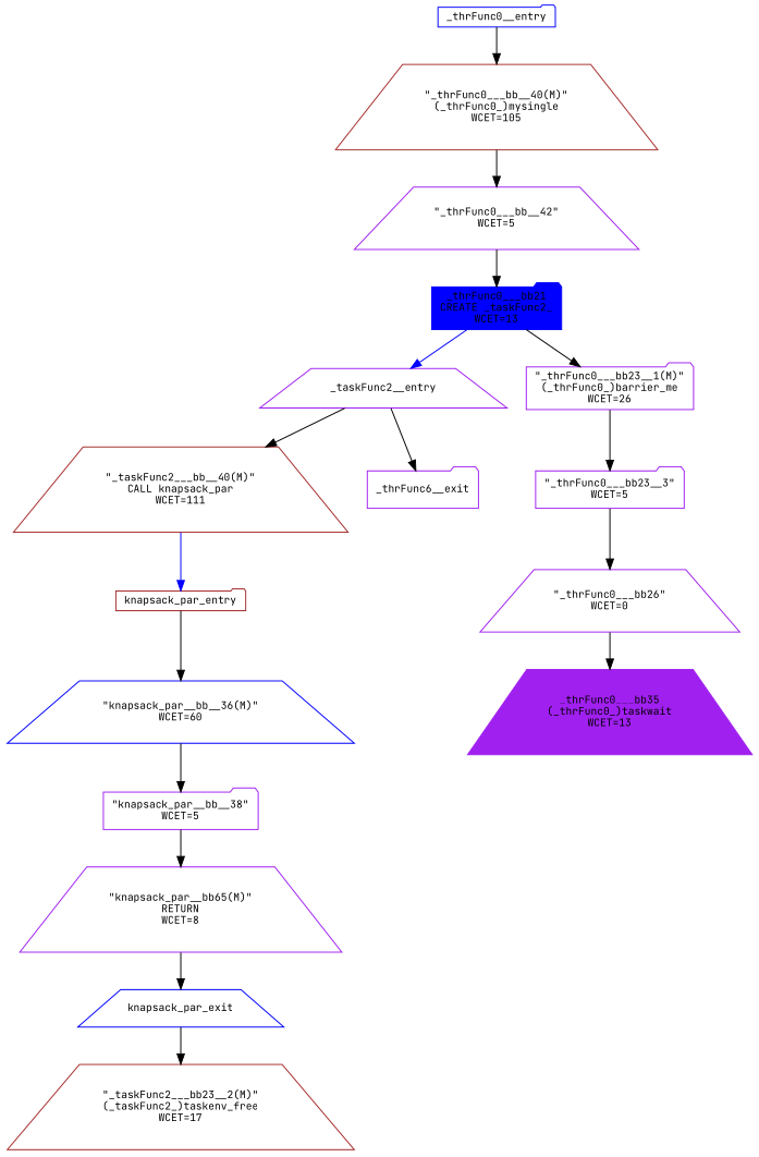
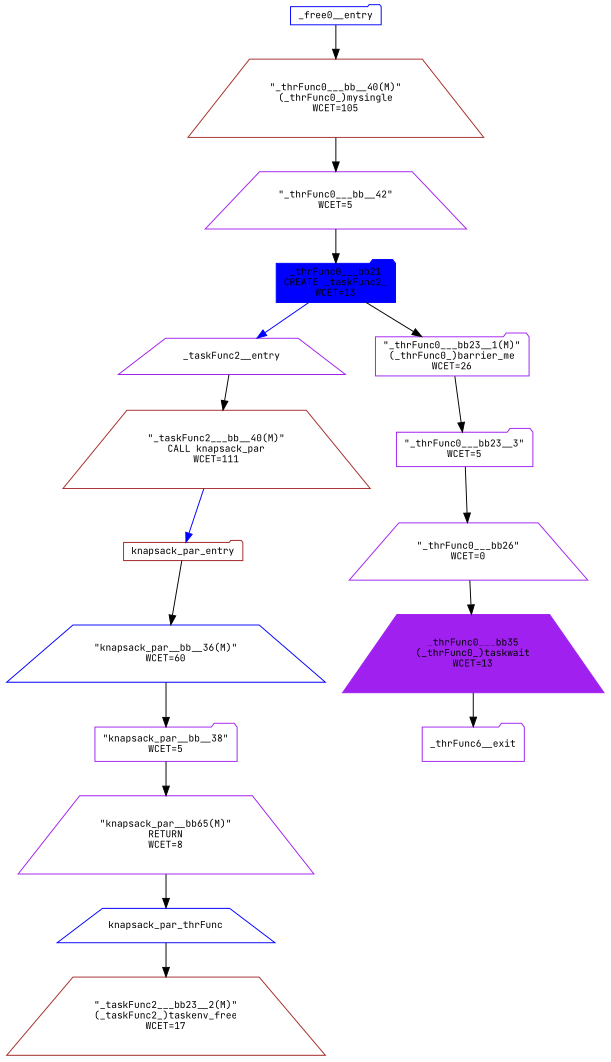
  strict digraph {
    fontname="JetBrains Mono"
    fontsize=10
    rankdir=TB
    node [color=purple fontname="JetBrains Mono" fontsize=10 shape=trapezium]
    edge [fontname="JetBrains Mono"]
    n1 [color=brown label="\"_taskFunc2___bb__40(M)\"\nCALL knapsack_par\nWCET=111" width=0.01]
    n2 [color=brown height=0.01 label=knapsack_par_entry shape=folder width=0.01]
    n3 [color=blue label="\"knapsack_par__bb__36(M)\"\nWCET=60" width=0.01]
    n4 [height=0.01 label=_taskFunc2__entry width=0.01]
    n5 [color=brown label="\"_taskFunc2___bb23__2(M)\"\n(_taskFunc2_)taskenv_free\nWCET=17" width=0.01]
    n6 [label="\"knapsack_par__bb__38\"\nWCET=5" shape=folder width=0.01]
    n7 [label="\"knapsack_par__bb65(M)\"\nRETURN\nWCET=8" width=0.01]
-   n8 [color=blue label=knapsack_par_exit width=0.01]
+   n8 [color=blue label=knapsack_par_thrFunc width=0.01]
    n9 [label="\"_thrFunc0___bb23__1(M)\"\n(_thrFunc0_)barrier_me\nWCET=26" shape=folder width=0.01]
    n10 [label="\"_thrFunc0___bb23__3\"\nWCET=5" shape=folder width=0.01]
    n11 [label="\"_thrFunc0___bb26\"\nWCET=0" width=0.01]
    n12 [label=_thrFunc6__exit shape=folder width=0.01]
-   n13 [color=blue height=0.01 label=_thrFunc0__entry shape=folder width=0.01]
+   n13 [color=blue height=0.01 label=_free0__entry shape=folder width=0.01]
    n14 [color=brown label="\"_thrFunc0___bb__40(M)\"\n(_thrFunc0_)mysingle\nWCET=105" width=0.01]
    n15 [label="\"_thrFunc0___bb__42\"\nWCET=5" width=0.01]
    n16 [color=blue label="_thrFunc0___bb21\nCREATE _taskFunc2_\nWCET=13" shape=folder style=filled width=0.01]
    n17 [label="_thrFunc0___bb35\n(_thrFunc0_)taskwait\nWCET=13" style=filled width=0.01]
    n1 -> n2 [color=blue]
    n2 -> n3
    n3 -> n6
    n4 -> n1
    n6 -> n7
    n7 -> n8
    n8 -> n5
    n9 -> n10
    n10 -> n11
    n11 -> n17
    n13 -> n14
    n14 -> n15
    n15 -> n16
    n16 -> n4 [color=blue]
    n16 -> n9
-   n4 -> n12
+   n17 -> n12
  }
